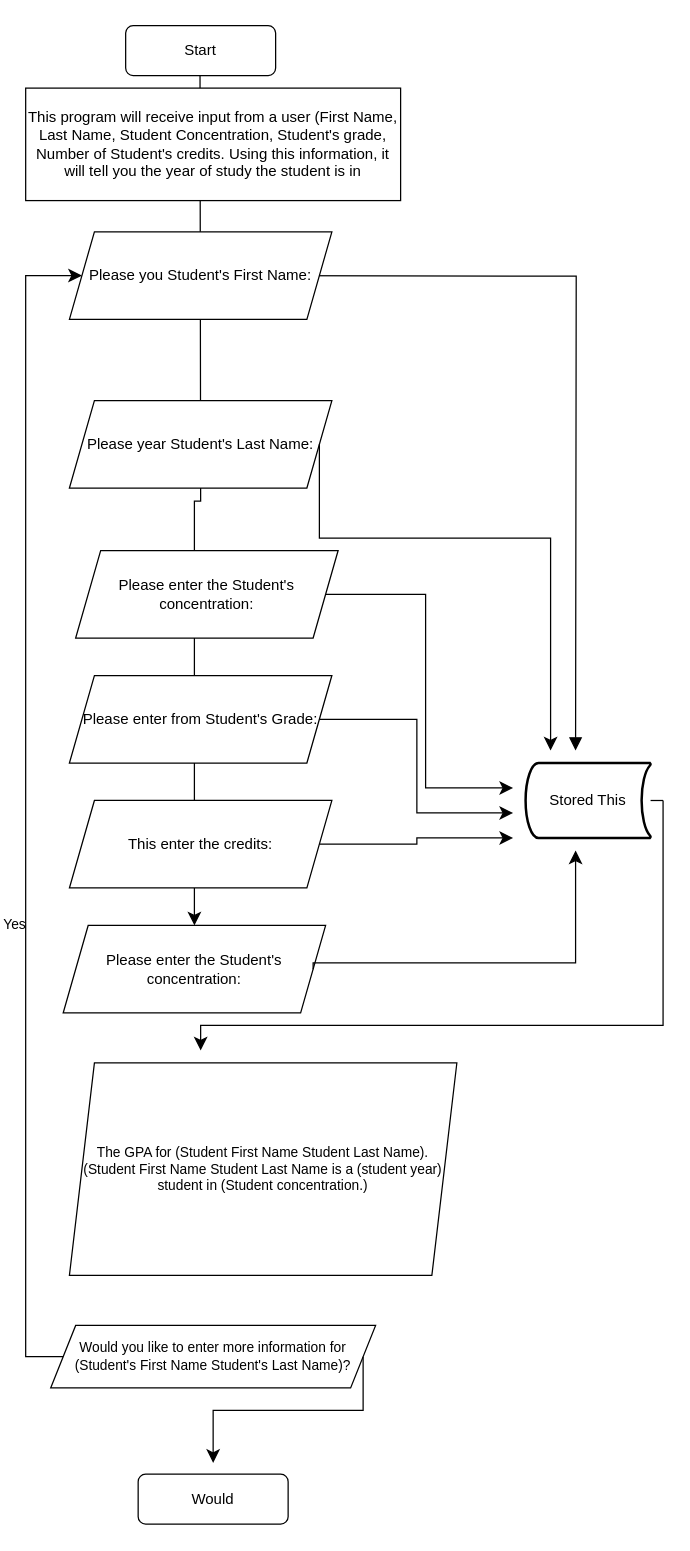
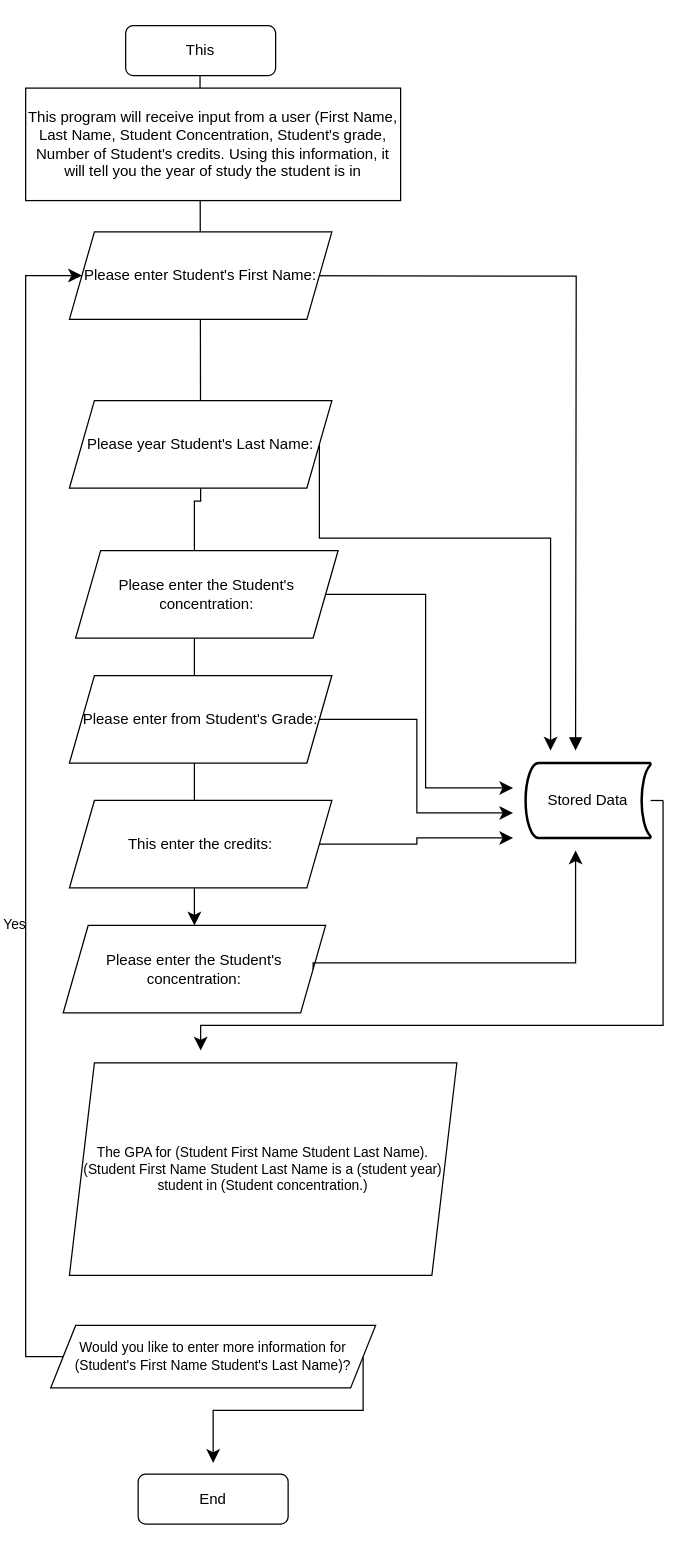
  <mxCell id="0" />
  <mxCell id="1" parent="0" />
- <mxCell id="2" value="Start" style="rounded=1;whiteSpace=wrap;html=1;fontSize=12;glass=0;strokeWidth=1;shadow=0;" parent="1" vertex="1"><mxGeometry x="100" y="20" width="120" height="40" as="geometry" /></mxCell>
+ <mxCell id="2" value="This" style="rounded=1;whiteSpace=wrap;html=1;fontSize=12;glass=0;strokeWidth=1;shadow=0;" parent="1" vertex="1"><mxGeometry x="100" y="20" width="120" height="40" as="geometry" /></mxCell>
  <mxCell id="3" value="" style="edgeStyle=orthogonalEdgeStyle;rounded=0;html=1;jettySize=auto;orthogonalLoop=1;fontSize=11;endArrow=block;endFill=1;endSize=8;strokeWidth=1;shadow=0;labelBackgroundColor=none;" parent="1" edge="1"><mxGeometry y="10" relative="1" as="geometry"><mxPoint as="offset" /><mxPoint x="210" y="220" as="sourcePoint" /><mxPoint x="460" y="600" as="targetPoint" /></mxGeometry></mxCell>
  <mxCell id="4" value="Please enter the Student's concentration:" style="shape=parallelogram;perimeter=parallelogramPerimeter;whiteSpace=wrap;html=1;fixedSize=1;" vertex="1" parent="1"><mxGeometry x="50" y="740" width="210" height="70" as="geometry" /></mxCell>
- <mxCell id="5" value="Stored This" style="strokeWidth=2;html=1;shape=mxgraph.flowchart.stored_data;whiteSpace=wrap;" vertex="1" parent="1"><mxGeometry x="420" y="610" width="100" height="60" as="geometry" /></mxCell>
+ <mxCell id="5" value="Stored Data" style="strokeWidth=2;html=1;shape=mxgraph.flowchart.stored_data;whiteSpace=wrap;" vertex="1" parent="1"><mxGeometry x="420" y="610" width="100" height="60" as="geometry" /></mxCell>
  <mxCell id="6" value="" style="edgeStyle=elbowEdgeStyle;elbow=vertical;endArrow=classic;html=1;curved=0;rounded=0;endSize=8;startSize=8;shadow=0;strokeColor=default;strokeWidth=1;align=center;verticalAlign=middle;fontFamily=Helvetica;fontSize=11;fontColor=default;labelBackgroundColor=none;exitX=1;exitY=0.5;exitDx=0;exitDy=0;" edge="1" parent="1" source="4"><mxGeometry width="50" height="50" relative="1" as="geometry"><mxPoint x="250" y="770" as="sourcePoint" /><mxPoint x="460" y="680" as="targetPoint" /><Array as="points"><mxPoint x="370" y="770" /></Array></mxGeometry></mxCell>
  <mxCell id="7" value="" style="edgeStyle=elbowEdgeStyle;elbow=horizontal;endArrow=classic;html=1;curved=0;rounded=0;endSize=8;startSize=8;shadow=0;strokeColor=default;strokeWidth=1;align=center;verticalAlign=middle;fontFamily=Helvetica;fontSize=11;fontColor=default;labelBackgroundColor=none;exitX=1;exitY=0.5;exitDx=0;exitDy=0;" edge="1" parent="1" source="14"><mxGeometry width="50" height="50" relative="1" as="geometry"><mxPoint x="330" y="720" as="sourcePoint" /><mxPoint x="410" y="670" as="targetPoint" /></mxGeometry></mxCell>
  <mxCell id="8" value="" style="edgeStyle=elbowEdgeStyle;elbow=horizontal;endArrow=classic;html=1;curved=0;rounded=0;endSize=8;startSize=8;shadow=0;strokeColor=default;strokeWidth=1;align=center;verticalAlign=middle;fontFamily=Helvetica;fontSize=11;fontColor=default;labelBackgroundColor=none;exitX=1;exitY=0.5;exitDx=0;exitDy=0;" edge="1" parent="1" source="13"><mxGeometry width="50" height="50" relative="1" as="geometry"><mxPoint x="330" y="720" as="sourcePoint" /><mxPoint x="410" y="650" as="targetPoint" /></mxGeometry></mxCell>
  <mxCell id="9" value="" style="edgeStyle=elbowEdgeStyle;elbow=horizontal;endArrow=classic;html=1;curved=0;rounded=0;endSize=8;startSize=8;shadow=0;strokeColor=default;strokeWidth=1;align=center;verticalAlign=middle;fontFamily=Helvetica;fontSize=11;fontColor=default;labelBackgroundColor=none;" edge="1" parent="1" source="12"><mxGeometry width="50" height="50" relative="1" as="geometry"><mxPoint x="330" y="720" as="sourcePoint" /><mxPoint x="410" y="630" as="targetPoint" /></mxGeometry></mxCell>
  <mxCell id="10" value="" style="endArrow=classic;html=1;rounded=0;shadow=0;strokeColor=default;strokeWidth=1;align=center;verticalAlign=middle;fontFamily=Helvetica;fontSize=11;fontColor=default;labelBackgroundColor=none;edgeStyle=orthogonalEdgeStyle;endSize=8;" edge="1" parent="1" target="4"><mxGeometry width="50" height="50" relative="1" as="geometry"><mxPoint x="159.5" y="60" as="sourcePoint" /><mxPoint x="160" y="255" as="targetPoint" /></mxGeometry></mxCell>
  <mxCell id="11" value="Please year Student's Last Name:" style="shape=parallelogram;perimeter=parallelogramPerimeter;whiteSpace=wrap;html=1;fixedSize=1;" vertex="1" parent="1"><mxGeometry x="55" y="320" width="210" height="70" as="geometry" /></mxCell>
  <mxCell id="12" value="Please enter the Student's concentration:" style="shape=parallelogram;perimeter=parallelogramPerimeter;whiteSpace=wrap;html=1;fixedSize=1;" vertex="1" parent="1"><mxGeometry x="60" y="440" width="210" height="70" as="geometry" /></mxCell>
  <mxCell id="13" value="Please enter from Student's Grade:" style="shape=parallelogram;perimeter=parallelogramPerimeter;whiteSpace=wrap;html=1;fixedSize=1;" vertex="1" parent="1"><mxGeometry x="55" y="540" width="210" height="70" as="geometry" /></mxCell>
  <mxCell id="14" value="This enter the credits:" style="shape=parallelogram;perimeter=parallelogramPerimeter;whiteSpace=wrap;html=1;fixedSize=1;" vertex="1" parent="1"><mxGeometry x="55" y="640" width="210" height="70" as="geometry" /></mxCell>
- <mxCell id="15" value="Please you Student's First Name:" style="shape=parallelogram;perimeter=parallelogramPerimeter;whiteSpace=wrap;html=1;fixedSize=1;" vertex="1" parent="1"><mxGeometry x="55" y="185" width="210" height="70" as="geometry" /></mxCell>
+ <mxCell id="15" value="Please enter Student's First Name:" style="shape=parallelogram;perimeter=parallelogramPerimeter;whiteSpace=wrap;html=1;fixedSize=1;" vertex="1" parent="1"><mxGeometry x="55" y="185" width="210" height="70" as="geometry" /></mxCell>
  <mxCell id="16" value="This program will receive input from a user (First Name, Last Name, Student Concentration, Student's grade, Number of Student's credits. Using this information, it will tell you the year of study the student is in" style="rounded=0;whiteSpace=wrap;html=1;" vertex="1" parent="1"><mxGeometry x="20" y="70" width="300" height="90" as="geometry" /></mxCell>
  <mxCell id="17" value="" style="edgeStyle=elbowEdgeStyle;elbow=vertical;endArrow=classic;html=1;curved=0;rounded=0;endSize=8;startSize=8;shadow=0;strokeColor=default;strokeWidth=1;align=center;verticalAlign=middle;fontFamily=Helvetica;fontSize=11;fontColor=default;labelBackgroundColor=none;" edge="1" parent="1"><mxGeometry width="50" height="50" relative="1" as="geometry"><mxPoint x="530" y="640" as="sourcePoint" /><mxPoint x="160" y="840" as="targetPoint" /><Array as="points"><mxPoint x="410" y="820" /></Array></mxGeometry></mxCell>
  <mxCell id="18" value="" style="line;strokeWidth=1;html=1;fontFamily=Helvetica;fontSize=11;fontColor=default;labelBackgroundColor=none;" vertex="1" parent="1"><mxGeometry x="520" y="635" width="10" height="10" as="geometry" /></mxCell>
  <mxCell id="19" value="The GPA for (Student First Name Student Last Name).&lt;div&gt;(Student First Name Student Last Name is a (student year) student in (Student concentration.)&lt;/div&gt;" style="shape=parallelogram;perimeter=parallelogramPerimeter;whiteSpace=wrap;html=1;fixedSize=1;fontFamily=Helvetica;fontSize=11;fontColor=default;labelBackgroundColor=none;" vertex="1" parent="1"><mxGeometry x="55" y="850" width="310" height="170" as="geometry" /></mxCell>
- <mxCell id="20" value="Would" style="rounded=1;whiteSpace=wrap;html=1;fontSize=12;glass=0;strokeWidth=1;shadow=0;" vertex="1" parent="1"><mxGeometry x="110" y="1179" width="120" height="40" as="geometry" /></mxCell>
+ <mxCell id="20" value="End" style="rounded=1;whiteSpace=wrap;html=1;fontSize=12;glass=0;strokeWidth=1;shadow=0;" vertex="1" parent="1"><mxGeometry x="110" y="1179" width="120" height="40" as="geometry" /></mxCell>
  <mxCell id="21" value="" style="edgeStyle=elbowEdgeStyle;elbow=vertical;endArrow=classic;html=1;curved=0;rounded=0;endSize=8;startSize=8;shadow=0;strokeColor=default;strokeWidth=1;align=center;verticalAlign=middle;fontFamily=Helvetica;fontSize=11;fontColor=default;labelBackgroundColor=none;exitX=1;exitY=0.5;exitDx=0;exitDy=0;" edge="1" parent="1" source="11"><mxGeometry width="50" height="50" relative="1" as="geometry"><mxPoint x="260" y="355" as="sourcePoint" /><mxPoint x="440" y="600" as="targetPoint" /><Array as="points"><mxPoint x="360" y="430" /></Array></mxGeometry></mxCell>
  <mxCell id="22" value="Would you like to enter more information for (Student's First Name Student's Last Name)?" style="shape=parallelogram;perimeter=parallelogramPerimeter;whiteSpace=wrap;html=1;fixedSize=1;fontFamily=Helvetica;fontSize=11;fontColor=default;labelBackgroundColor=none;" vertex="1" parent="1"><mxGeometry x="40" y="1060" width="260" height="50" as="geometry" /></mxCell>
  <mxCell id="23" value="" style="edgeStyle=elbowEdgeStyle;elbow=horizontal;endArrow=classic;html=1;curved=0;rounded=0;endSize=8;startSize=8;shadow=0;strokeColor=default;strokeWidth=1;align=center;verticalAlign=middle;fontFamily=Helvetica;fontSize=11;fontColor=default;labelBackgroundColor=none;exitX=0;exitY=0.5;exitDx=0;exitDy=0;" edge="1" parent="1" source="22" target="15"><mxGeometry width="50" height="50" relative="1" as="geometry"><mxPoint x="330" y="1020" as="sourcePoint" /><mxPoint x="10" y="910" as="targetPoint" /><Array as="points"><mxPoint x="20" y="1100" /></Array></mxGeometry></mxCell>
  <mxCell id="24" value="Yes" style="edgeLabel;html=1;align=center;verticalAlign=middle;resizable=0;points=[];fontFamily=Helvetica;fontSize=11;fontColor=default;labelBackgroundColor=none;" vertex="1" connectable="0" parent="23"><mxGeometry x="-0.198" y="1" relative="1" as="geometry"><mxPoint x="-9" as="offset" /></mxGeometry></mxCell>
  <mxCell id="25" value="" style="edgeStyle=elbowEdgeStyle;elbow=vertical;endArrow=classic;html=1;curved=0;rounded=0;endSize=8;startSize=8;shadow=0;strokeColor=default;strokeWidth=1;align=center;verticalAlign=middle;fontFamily=Helvetica;fontSize=11;fontColor=default;labelBackgroundColor=none;exitX=1;exitY=0.5;exitDx=0;exitDy=0;" edge="1" parent="1" source="22"><mxGeometry width="50" height="50" relative="1" as="geometry"><mxPoint x="315" y="1090" as="sourcePoint" /><mxPoint x="170" y="1170" as="targetPoint" /></mxGeometry></mxCell>
